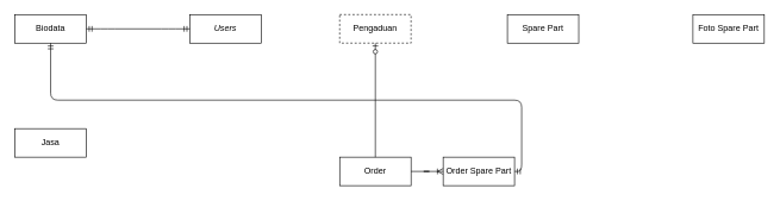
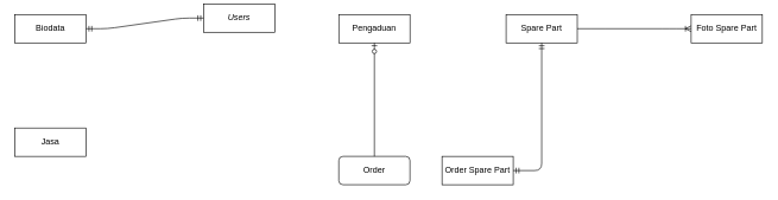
  <mxCell id="0" />
  <mxCell id="1" parent="0" />
- <mxCell id="2" value="&lt;i&gt;Users&lt;/i&gt;" style="whiteSpace=wrap;html=1;align=center;" parent="1" vertex="1"><mxGeometry x="265" y="20" width="100" height="40" as="geometry" /></mxCell>
+ <mxCell id="2" value="&lt;i&gt;Users&lt;/i&gt;" style="whiteSpace=wrap;html=1;align=center;" parent="1" vertex="1"><mxGeometry x="285" y="5" width="100" height="40" as="geometry" /></mxCell>
  <mxCell id="3" value="Biodata" style="whiteSpace=wrap;html=1;align=center;" parent="1" vertex="1"><mxGeometry x="20" y="20" width="100" height="40" as="geometry" /></mxCell>
  <mxCell id="4" value="" style="edgeStyle=entityRelationEdgeStyle;fontSize=12;html=1;endArrow=ERmandOne;startArrow=ERmandOne;exitX=1;exitY=0.5;exitDx=0;exitDy=0;entryX=0;entryY=0.5;entryDx=0;entryDy=0;" parent="1" source="3" target="2" edge="1"><mxGeometry width="100" height="100" relative="1" as="geometry"><mxPoint x="435" y="270" as="sourcePoint" /><mxPoint x="535" y="170" as="targetPoint" /></mxGeometry></mxCell>
  <mxCell id="5" value="Spare Part" style="whiteSpace=wrap;html=1;align=center;" parent="1" vertex="1"><mxGeometry x="710" y="20" width="100" height="40" as="geometry" /></mxCell>
  <mxCell id="6" value="Foto Spare Part" style="whiteSpace=wrap;html=1;align=center;" parent="1" vertex="1"><mxGeometry x="970" y="20" width="100" height="40" as="geometry" /></mxCell>
- <mxCell id="8" value="Order" style="whiteSpace=wrap;html=1;align=center;" parent="1" vertex="1"><mxGeometry x="475" y="220" width="100" height="40" as="geometry" /></mxCell>
+ <mxCell id="7" value="" style="edgeStyle=entityRelationEdgeStyle;fontSize=12;html=1;endArrow=ERoneToMany;entryX=0;entryY=0.5;entryDx=0;entryDy=0;exitX=1;exitY=0.5;exitDx=0;exitDy=0;" parent="1" source="5" target="6" edge="1"><mxGeometry width="100" height="100" relative="1" as="geometry"><mxPoint x="600" y="270" as="sourcePoint" /><mxPoint x="700" y="170" as="targetPoint" /></mxGeometry></mxCell>
+ <mxCell id="8" value="Order" style="whiteSpace=wrap;html=1;align=center;rounded=1;" parent="1" vertex="1"><mxGeometry x="475" y="220" width="100" height="40" as="geometry" /></mxCell>
  <mxCell id="9" value="Order Spare Part" style="whiteSpace=wrap;html=1;align=center;" parent="1" vertex="1"><mxGeometry x="620" y="220" width="100" height="40" as="geometry" /></mxCell>
- <mxCell id="10" value="" style="edgeStyle=orthogonalEdgeStyle;fontSize=12;html=1;endArrow=ERmandOne;startArrow=ERmandOne;exitX=1;exitY=0.5;exitDx=0;exitDy=0;" parent="1" source="9" target="3" edge="1"><mxGeometry width="100" height="100" relative="1" as="geometry"><mxPoint x="510" y="280" as="sourcePoint" /><mxPoint x="610" y="180" as="targetPoint" /></mxGeometry></mxCell>
- <mxCell id="11" value="" style="edgeStyle=entityRelationEdgeStyle;fontSize=12;html=1;endArrow=ERoneToMany;entryX=0;entryY=0.5;entryDx=0;entryDy=0;exitX=1;exitY=0.5;exitDx=0;exitDy=0;" parent="1" source="8" target="9" edge="1"><mxGeometry width="100" height="100" relative="1" as="geometry"><mxPoint x="480" y="310" as="sourcePoint" /><mxPoint x="580" y="210" as="targetPoint" /></mxGeometry></mxCell>
- <mxCell id="12" value="Pengaduan" style="whiteSpace=wrap;html=1;align=center;dashed=1;" parent="1" vertex="1"><mxGeometry x="475" y="20" width="100" height="40" as="geometry" /></mxCell>
+ <mxCell id="10" value="" style="edgeStyle=orthogonalEdgeStyle;fontSize=12;html=1;endArrow=ERmandOne;startArrow=ERmandOne;entryX=0.5;entryY=1;entryDx=0;entryDy=0;exitX=1;exitY=0.5;exitDx=0;exitDy=0;" parent="1" source="9" target="5" edge="1"><mxGeometry width="100" height="100" relative="1" as="geometry"><mxPoint x="510" y="280" as="sourcePoint" /><mxPoint x="610" y="180" as="targetPoint" /></mxGeometry></mxCell>
+ <mxCell id="12" value="Pengaduan" style="whiteSpace=wrap;html=1;align=center;" parent="1" vertex="1"><mxGeometry x="475" y="20" width="100" height="40" as="geometry" /></mxCell>
  <mxCell id="13" value="Jasa" style="whiteSpace=wrap;html=1;align=center;" parent="1" vertex="1"><mxGeometry x="20" y="180" width="100" height="40" as="geometry" /></mxCell>
  <mxCell id="14" value="" style="edgeStyle=orthogonalEdgeStyle;fontSize=12;html=1;endArrow=ERzeroToOne;endFill=1;exitX=0.5;exitY=0;exitDx=0;exitDy=0;entryX=0.5;entryY=1;entryDx=0;entryDy=0;" edge="1" parent="1" source="8" target="12"><mxGeometry width="100" height="100" relative="1" as="geometry"><mxPoint x="445" y="135" as="sourcePoint" /><mxPoint x="545" y="35" as="targetPoint" /></mxGeometry></mxCell>
